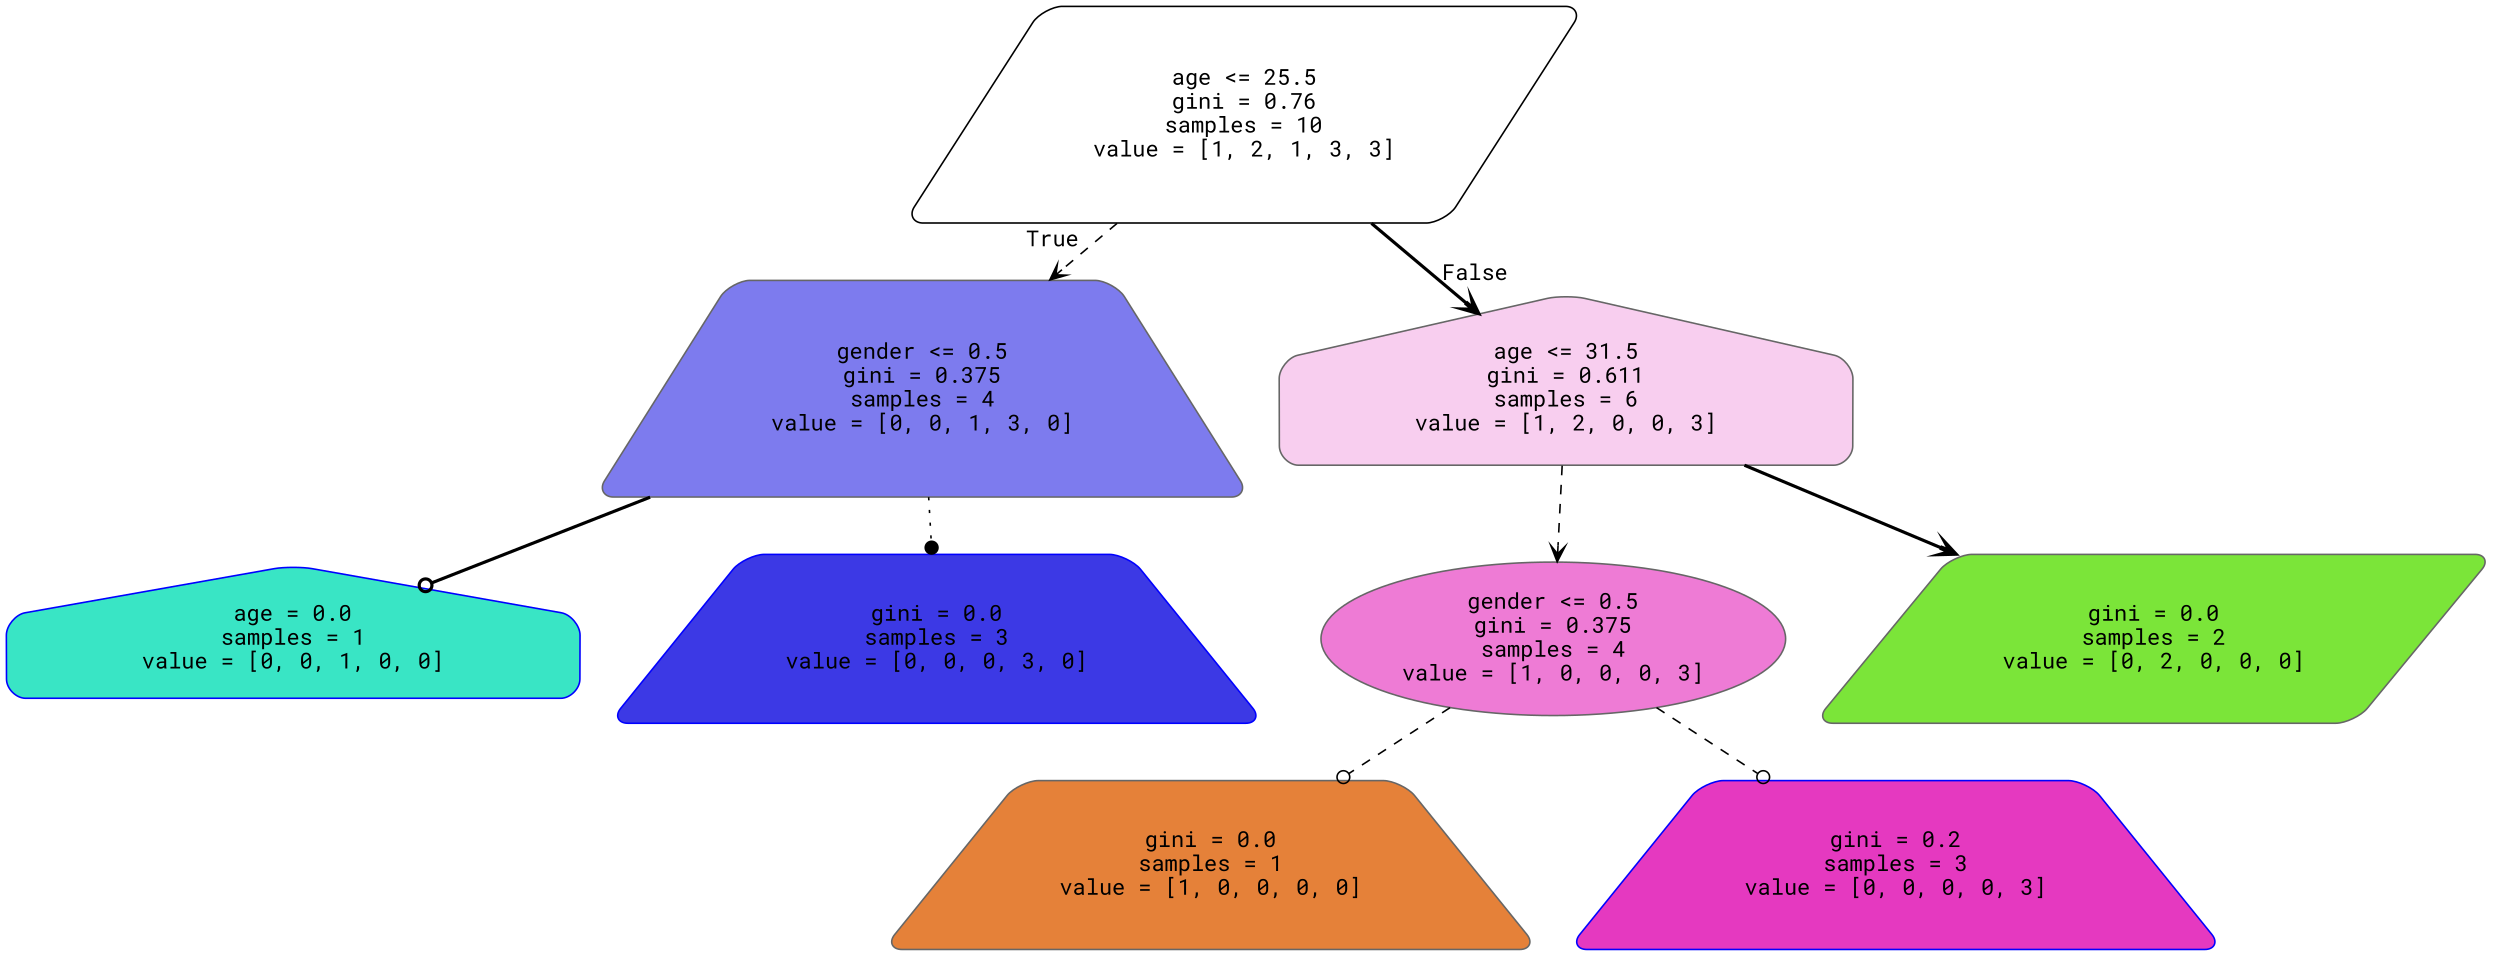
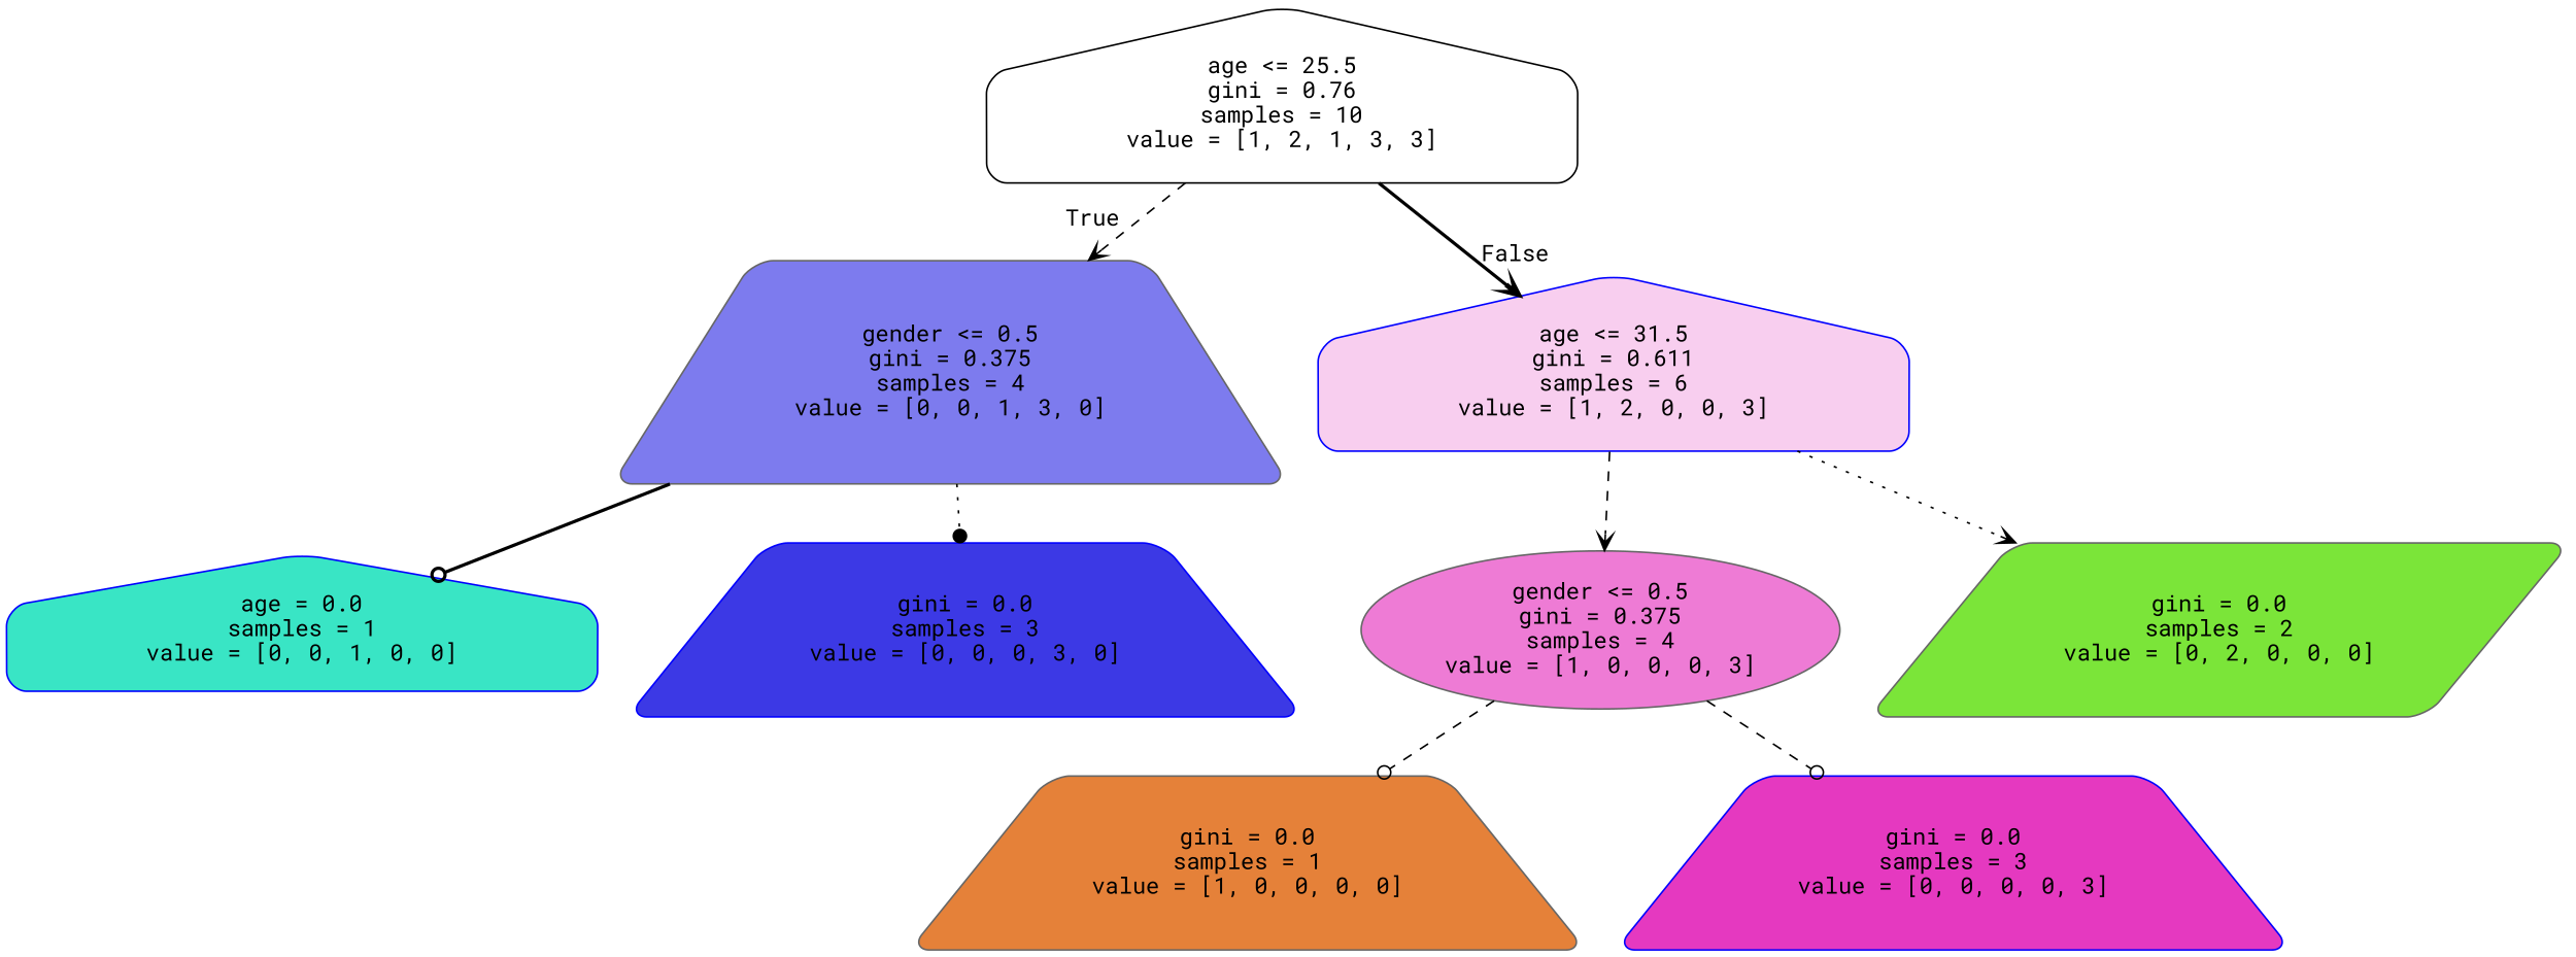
  digraph {
    fontname="Roboto Mono"
    node [color=gray40 fontname="Roboto Mono" shape=trapezium style="filled, rounded"]
    edge [arrowhead=vee fontname="Roboto Mono" style=dashed]
-   n1 [color=black fillcolor="#ffffff" label="age <= 25.5\ngini = 0.76\nsamples = 10\nvalue = [1, 2, 1, 3, 3]" shape=parallelogram]
+   n1 [color=black fillcolor="#ffffff" label="age <= 25.5\ngini = 0.76\nsamples = 10\nvalue = [1, 2, 1, 3, 3]" shape=house]
    n2 [fillcolor="#7d7bee" label="gender <= 0.5\ngini = 0.375\nsamples = 4\nvalue = [0, 0, 1, 3, 0]"]
-   n3 [fillcolor="#f8ceef" label="age <= 31.5\ngini = 0.611\nsamples = 6\nvalue = [1, 2, 0, 0, 3]" shape=house]
+   n3 [color=blue fillcolor="#f8ceef" label="age <= 31.5\ngini = 0.611\nsamples = 6\nvalue = [1, 2, 0, 0, 3]" shape=house]
    n4 [color=blue fillcolor="#39e5c5" label="age = 0.0\nsamples = 1\nvalue = [0, 0, 1, 0, 0]" shape=house]
    n5 [color=blue fillcolor="#3c39e5" label="gini = 0.0\nsamples = 3\nvalue = [0, 0, 0, 3, 0]"]
    n6 [fillcolor="#ee7bd5" label="gender <= 0.5\ngini = 0.375\nsamples = 4\nvalue = [1, 0, 0, 0, 3]" shape=ellipse]
    n7 [fillcolor="#7be539" label="gini = 0.0\nsamples = 2\nvalue = [0, 2, 0, 0, 0]" shape=parallelogram]
    n8 [fillcolor="#e58139" label="gini = 0.0\nsamples = 1\nvalue = [1, 0, 0, 0, 0]"]
-   n9 [color=blue fillcolor="#e539c0" label="gini = 0.2\nsamples = 3\nvalue = [0, 0, 0, 0, 3]"]
+   n9 [color=blue fillcolor="#e539c0" label="gini = 0.0\nsamples = 3\nvalue = [0, 0, 0, 0, 3]"]
    n1 -> n2 [headlabel=True labelangle=45 labeldistance=2.5]
    n1 -> n3 [headlabel=False labelangle=-45 labeldistance=2.5 style=bold]
    n2 -> n4 [arrowhead=odot style=bold]
    n2 -> n5 [arrowhead=dot style=dotted]
    n3 -> n6
-   n3 -> n7 [style=bold]
+   n3 -> n7 [style=dotted]
    n6 -> n8 [arrowhead=odot]
    n6 -> n9 [arrowhead=odot]
  }
